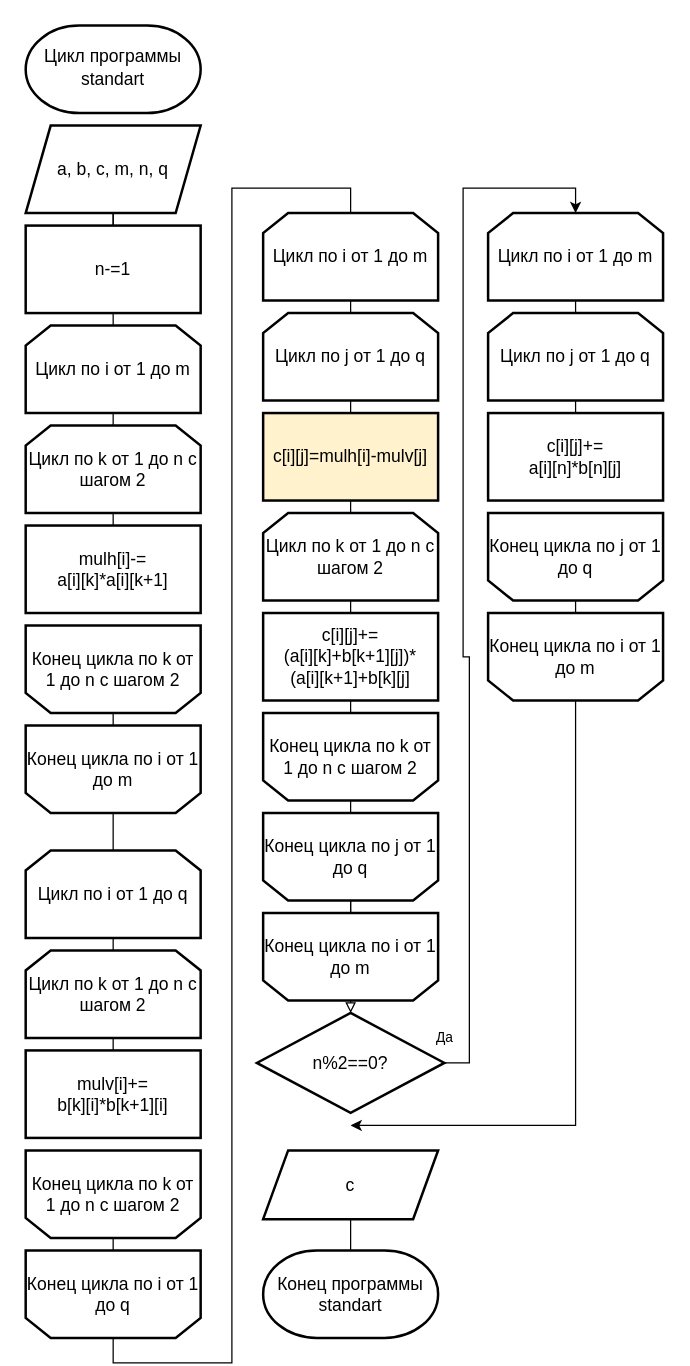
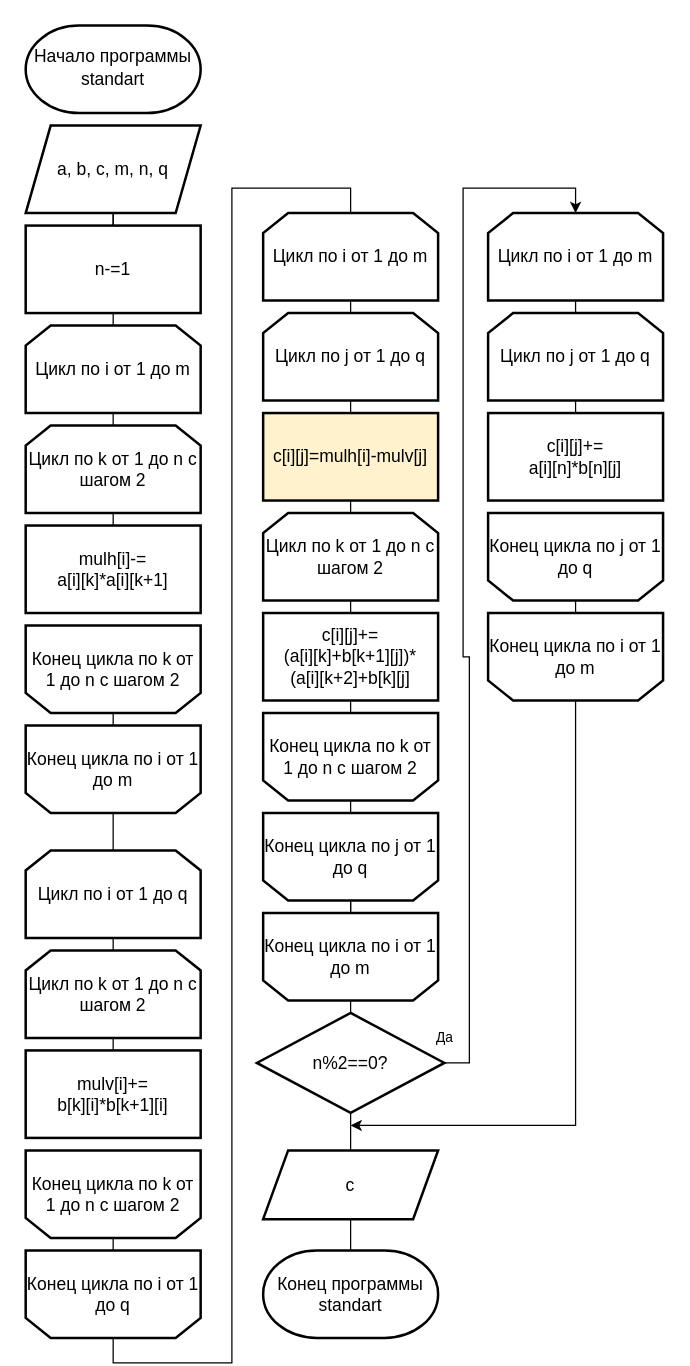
  <mxCell id="0" />
  <mxCell id="1" parent="0" />
  <mxCell id="2" style="edgeStyle=orthogonalEdgeStyle;rounded=0;orthogonalLoop=1;jettySize=auto;html=1;endArrow=none;endFill=0;" edge="1" parent="1" source="4" target="51"><mxGeometry relative="1" as="geometry" /></mxCell>
- <mxCell id="3" value="Цикл программы&lt;br&gt;&lt;span style=&quot;line-height: 21px&quot;&gt;standart&lt;/span&gt;" style="strokeWidth=2;html=1;shape=mxgraph.flowchart.terminator;whiteSpace=wrap;fontSize=14;fontFamily=Helvetica;" vertex="1" parent="1"><mxGeometry x="20" y="20" width="140" height="70" as="geometry" /></mxCell>
+ <mxCell id="3" value="Начало программы&lt;br&gt;&lt;span style=&quot;line-height: 21px&quot;&gt;standart&lt;/span&gt;" style="strokeWidth=2;html=1;shape=mxgraph.flowchart.terminator;whiteSpace=wrap;fontSize=14;fontFamily=Helvetica;" vertex="1" parent="1"><mxGeometry x="20" y="20" width="140" height="70" as="geometry" /></mxCell>
  <mxCell id="4" value="a, b, c, m, n, q" style="shape=parallelogram;perimeter=parallelogramPerimeter;whiteSpace=wrap;html=1;fixedSize=1;strokeWidth=2;fontSize=14;" vertex="1" parent="1"><mxGeometry x="20" y="100" width="140" height="70" as="geometry" /></mxCell>
  <mxCell id="5" value="mulh[i]-=&lt;br&gt;a[i][k]*a[i][k+1]" style="rounded=0;whiteSpace=wrap;html=1;strokeWidth=2;fontSize=14;" vertex="1" parent="1"><mxGeometry x="20" y="420" width="140" height="70" as="geometry" /></mxCell>
  <mxCell id="6" style="edgeStyle=orthogonalEdgeStyle;rounded=0;orthogonalLoop=1;jettySize=auto;html=1;exitX=0.5;exitY=0;exitDx=0;exitDy=0;entryX=0.5;entryY=1;entryDx=0;entryDy=0;endArrow=none;endFill=0;" edge="1" parent="1" target="8"><mxGeometry relative="1" as="geometry"><mxPoint x="90" y="420" as="sourcePoint" /></mxGeometry></mxCell>
  <mxCell id="7" style="edgeStyle=orthogonalEdgeStyle;rounded=0;orthogonalLoop=1;jettySize=auto;html=1;exitX=0.5;exitY=0;exitDx=0;exitDy=0;entryX=0.5;entryY=1;entryDx=0;entryDy=0;endArrow=none;endFill=0;" edge="1" parent="1" source="8" target="10"><mxGeometry relative="1" as="geometry" /></mxCell>
  <mxCell id="8" value="&lt;span style=&quot;font-size: 14px&quot;&gt;Цикл по k от 1 до n с шагом 2&lt;/span&gt;" style="shape=loopLimit;whiteSpace=wrap;html=1;strokeWidth=2;" vertex="1" parent="1"><mxGeometry x="20" y="340" width="140" height="70" as="geometry" /></mxCell>
  <mxCell id="9" style="edgeStyle=orthogonalEdgeStyle;rounded=0;orthogonalLoop=1;jettySize=auto;html=1;exitX=0.5;exitY=0;exitDx=0;exitDy=0;entryX=0.5;entryY=1;entryDx=0;entryDy=0;endArrow=none;endFill=0;" edge="1" parent="1" source="10" target="4"><mxGeometry relative="1" as="geometry" /></mxCell>
  <mxCell id="10" value="&lt;span style=&quot;font-size: 14px&quot;&gt;Цикл по i от 1 до m&lt;/span&gt;" style="shape=loopLimit;whiteSpace=wrap;html=1;strokeWidth=2;" vertex="1" parent="1"><mxGeometry x="20" y="260" width="140" height="70" as="geometry" /></mxCell>
  <mxCell id="11" value="&lt;span style=&quot;font-size: 14px&quot;&gt;Конец цикла&amp;nbsp;&lt;/span&gt;&lt;span style=&quot;font-size: 14px&quot;&gt;по k от 1 до n с шагом 2&lt;/span&gt;" style="shape=loopLimit;whiteSpace=wrap;html=1;strokeWidth=2;direction=west;" vertex="1" parent="1"><mxGeometry x="20" y="500" width="140" height="70" as="geometry" /></mxCell>
  <mxCell id="12" style="edgeStyle=orthogonalEdgeStyle;rounded=0;orthogonalLoop=1;jettySize=auto;html=1;exitX=0.5;exitY=1;exitDx=0;exitDy=0;entryX=0.5;entryY=0;entryDx=0;entryDy=0;endArrow=none;endFill=0;" edge="1" parent="1" source="14" target="11"><mxGeometry relative="1" as="geometry" /></mxCell>
  <mxCell id="13" style="edgeStyle=orthogonalEdgeStyle;rounded=0;orthogonalLoop=1;jettySize=auto;html=1;exitX=0.5;exitY=0;exitDx=0;exitDy=0;entryX=0.5;entryY=0;entryDx=0;entryDy=0;endArrow=none;endFill=0;" edge="1" parent="1" source="14" target="19"><mxGeometry relative="1" as="geometry" /></mxCell>
  <mxCell id="14" value="&lt;span style=&quot;font-size: 14px&quot;&gt;Конец цикла&amp;nbsp;&lt;/span&gt;&lt;span style=&quot;font-size: 14px&quot;&gt;по i от 1 до m&lt;/span&gt;" style="shape=loopLimit;whiteSpace=wrap;html=1;strokeWidth=2;direction=west;" vertex="1" parent="1"><mxGeometry x="20" y="580" width="140" height="70" as="geometry" /></mxCell>
  <mxCell id="15" value="mulv[i]+=&lt;br&gt;b[k][i]*b[k+1][i]" style="rounded=0;whiteSpace=wrap;html=1;strokeWidth=2;fontSize=14;" vertex="1" parent="1"><mxGeometry x="20" y="840" width="140" height="70" as="geometry" /></mxCell>
  <mxCell id="16" style="edgeStyle=orthogonalEdgeStyle;rounded=0;orthogonalLoop=1;jettySize=auto;html=1;exitX=0.5;exitY=0;exitDx=0;exitDy=0;entryX=0.5;entryY=1;entryDx=0;entryDy=0;endArrow=none;endFill=0;" edge="1" parent="1" target="18"><mxGeometry relative="1" as="geometry"><mxPoint x="90" y="840" as="sourcePoint" /></mxGeometry></mxCell>
  <mxCell id="17" style="edgeStyle=orthogonalEdgeStyle;rounded=0;orthogonalLoop=1;jettySize=auto;html=1;exitX=0.5;exitY=0;exitDx=0;exitDy=0;entryX=0.5;entryY=1;entryDx=0;entryDy=0;endArrow=none;endFill=0;" edge="1" parent="1" source="18" target="19"><mxGeometry relative="1" as="geometry" /></mxCell>
  <mxCell id="18" value="&lt;span style=&quot;font-size: 14px&quot;&gt;Цикл&amp;nbsp;&lt;/span&gt;&lt;span style=&quot;font-size: 14px&quot;&gt;по k от 1 до n с шагом 2&lt;/span&gt;" style="shape=loopLimit;whiteSpace=wrap;html=1;strokeWidth=2;" vertex="1" parent="1"><mxGeometry x="20" y="760" width="140" height="70" as="geometry" /></mxCell>
  <mxCell id="19" value="&lt;span style=&quot;font-size: 14px&quot;&gt;Цикл по i от 1 до q&lt;/span&gt;" style="shape=loopLimit;whiteSpace=wrap;html=1;strokeWidth=2;" vertex="1" parent="1"><mxGeometry x="20" y="680" width="140" height="70" as="geometry" /></mxCell>
  <mxCell id="20" value="&lt;span style=&quot;font-size: 14px&quot;&gt;Конец цикла&amp;nbsp;&lt;/span&gt;&lt;span style=&quot;font-size: 14px&quot;&gt;по k от 1 до n с шагом 2&lt;/span&gt;" style="shape=loopLimit;whiteSpace=wrap;html=1;strokeWidth=2;direction=west;" vertex="1" parent="1"><mxGeometry x="20" y="920" width="140" height="70" as="geometry" /></mxCell>
  <mxCell id="21" style="edgeStyle=orthogonalEdgeStyle;rounded=0;orthogonalLoop=1;jettySize=auto;html=1;exitX=0.5;exitY=1;exitDx=0;exitDy=0;entryX=0.5;entryY=0;entryDx=0;entryDy=0;endArrow=none;endFill=0;" edge="1" parent="1" source="23" target="20"><mxGeometry relative="1" as="geometry" /></mxCell>
  <mxCell id="22" style="edgeStyle=orthogonalEdgeStyle;rounded=0;orthogonalLoop=1;jettySize=auto;html=1;exitX=0.5;exitY=0;exitDx=0;exitDy=0;entryX=0.5;entryY=0;entryDx=0;entryDy=0;endArrow=none;endFill=0;" edge="1" parent="1" source="23" target="29"><mxGeometry relative="1" as="geometry" /></mxCell>
  <mxCell id="23" value="&lt;span style=&quot;font-size: 14px&quot;&gt;Конец цикла&amp;nbsp;&lt;/span&gt;&lt;span style=&quot;font-size: 14px&quot;&gt;по i от 1 до q&lt;/span&gt;" style="shape=loopLimit;whiteSpace=wrap;html=1;strokeWidth=2;direction=west;" vertex="1" parent="1"><mxGeometry x="20" y="1000" width="140" height="70" as="geometry" /></mxCell>
- <mxCell id="24" style="edgeStyle=orthogonalEdgeStyle;rounded=0;orthogonalLoop=1;jettySize=auto;html=1;exitX=0.5;exitY=1;exitDx=0;exitDy=0;entryX=0.5;entryY=0;entryDx=0;entryDy=0;endArrow=block;endFill=0;" edge="1" parent="1" source="25" target="38"><mxGeometry relative="1" as="geometry" /></mxCell>
+ <mxCell id="24" style="edgeStyle=orthogonalEdgeStyle;rounded=0;orthogonalLoop=1;jettySize=auto;html=1;exitX=0.5;exitY=1;exitDx=0;exitDy=0;entryX=0.5;entryY=0;entryDx=0;entryDy=0;endArrow=none;endFill=0;" edge="1" parent="1" source="25" target="38"><mxGeometry relative="1" as="geometry" /></mxCell>
  <mxCell id="25" value="c[i][j]=mulh[i]-mulv[j]" style="rounded=0;whiteSpace=wrap;html=1;strokeWidth=2;fontSize=14;fillColor=#fff2cc;" vertex="1" parent="1"><mxGeometry x="210" y="330" width="140" height="70" as="geometry" /></mxCell>
  <mxCell id="26" style="edgeStyle=orthogonalEdgeStyle;rounded=0;orthogonalLoop=1;jettySize=auto;html=1;exitX=0.5;exitY=0;exitDx=0;exitDy=0;entryX=0.5;entryY=1;entryDx=0;entryDy=0;endArrow=none;endFill=0;" edge="1" parent="1" target="28"><mxGeometry relative="1" as="geometry"><mxPoint x="280" y="330" as="sourcePoint" /></mxGeometry></mxCell>
  <mxCell id="27" style="edgeStyle=orthogonalEdgeStyle;rounded=0;orthogonalLoop=1;jettySize=auto;html=1;exitX=0.5;exitY=0;exitDx=0;exitDy=0;entryX=0.5;entryY=1;entryDx=0;entryDy=0;endArrow=none;endFill=0;" edge="1" parent="1" source="28" target="29"><mxGeometry relative="1" as="geometry" /></mxCell>
  <mxCell id="28" value="&lt;span style=&quot;font-size: 14px&quot;&gt;Цикл по j от 1 до q&lt;/span&gt;" style="shape=loopLimit;whiteSpace=wrap;html=1;strokeWidth=2;" vertex="1" parent="1"><mxGeometry x="210" y="250" width="140" height="70" as="geometry" /></mxCell>
  <mxCell id="29" value="&lt;span style=&quot;font-size: 14px&quot;&gt;Цикл по i от 1 до m&lt;/span&gt;" style="shape=loopLimit;whiteSpace=wrap;html=1;strokeWidth=2;" vertex="1" parent="1"><mxGeometry x="210" y="170" width="140" height="70" as="geometry" /></mxCell>
  <mxCell id="30" value="&lt;span style=&quot;font-size: 14px&quot;&gt;Конец цикла&amp;nbsp;&lt;/span&gt;&lt;span style=&quot;font-size: 14px&quot;&gt;по j от 1 до q&lt;/span&gt;" style="shape=loopLimit;whiteSpace=wrap;html=1;strokeWidth=2;direction=west;" vertex="1" parent="1"><mxGeometry x="210" y="650" width="140" height="70" as="geometry" /></mxCell>
  <mxCell id="31" style="edgeStyle=orthogonalEdgeStyle;rounded=0;orthogonalLoop=1;jettySize=auto;html=1;exitX=0.5;exitY=1;exitDx=0;exitDy=0;entryX=0.5;entryY=0;entryDx=0;entryDy=0;endArrow=none;endFill=0;" edge="1" parent="1" source="32" target="30"><mxGeometry relative="1" as="geometry" /></mxCell>
  <mxCell id="32" value="&lt;span style=&quot;font-size: 14px&quot;&gt;Конец цикла&amp;nbsp;&lt;/span&gt;&lt;span style=&quot;font-size: 14px&quot;&gt;по i от 1 до m&lt;/span&gt;" style="shape=loopLimit;whiteSpace=wrap;html=1;strokeWidth=2;direction=west;" vertex="1" parent="1"><mxGeometry x="210" y="730" width="140" height="70" as="geometry" /></mxCell>
- <mxCell id="33" value="c[i][j]+=&lt;br&gt;(a[i][k]+b[k+1][j])*&lt;br&gt;(a[i][k+1]+b[k][j]" style="rounded=0;whiteSpace=wrap;html=1;strokeWidth=2;fontSize=14;" vertex="1" parent="1"><mxGeometry x="210" y="490" width="140" height="70" as="geometry" /></mxCell>
+ <mxCell id="33" value="c[i][j]+=&lt;br&gt;(a[i][k]+b[k+1][j])*&lt;br&gt;(a[i][k+2]+b[k][j]" style="rounded=0;whiteSpace=wrap;html=1;strokeWidth=2;fontSize=14;" vertex="1" parent="1"><mxGeometry x="210" y="490" width="140" height="70" as="geometry" /></mxCell>
  <mxCell id="34" value="&lt;span style=&quot;font-size: 14px&quot;&gt;Цикл&amp;nbsp;&lt;/span&gt;&lt;span style=&quot;font-size: 14px&quot;&gt;по k от 1 до n с шагом 2&lt;/span&gt;" style="shape=loopLimit;whiteSpace=wrap;html=1;strokeWidth=2;" vertex="1" parent="1"><mxGeometry x="210" y="410" width="140" height="70" as="geometry" /></mxCell>
  <mxCell id="35" value="&lt;span style=&quot;font-size: 14px&quot;&gt;Конец цикла&amp;nbsp;&lt;/span&gt;&lt;span style=&quot;font-size: 14px&quot;&gt;по k от 1 до n с шагом 2&lt;/span&gt;" style="shape=loopLimit;whiteSpace=wrap;html=1;strokeWidth=2;direction=west;" vertex="1" parent="1"><mxGeometry x="210" y="570" width="140" height="70" as="geometry" /></mxCell>
+ <mxCell id="36" style="edgeStyle=orthogonalEdgeStyle;rounded=0;orthogonalLoop=1;jettySize=auto;html=1;entryX=0.5;entryY=0;entryDx=0;entryDy=0;endArrow=none;endFill=0;" edge="1" parent="1" source="38" target="50"><mxGeometry relative="1" as="geometry" /></mxCell>
  <mxCell id="37" value="Да" style="edgeStyle=orthogonalEdgeStyle;rounded=0;orthogonalLoop=1;jettySize=auto;html=1;exitX=1;exitY=0.5;exitDx=0;exitDy=0;entryX=0.5;entryY=0;entryDx=0;entryDy=0;endArrow=classic;endFill=1;" edge="1" parent="1" source="38" target="43"><mxGeometry x="-0.904" y="20" relative="1" as="geometry"><mxPoint as="offset" /></mxGeometry></mxCell>
  <mxCell id="38" value="&lt;span style=&quot;font-size: 14px&quot;&gt;n%2==0?&lt;/span&gt;" style="rhombus;whiteSpace=wrap;html=1;strokeWidth=2;fontSize=14;" vertex="1" parent="1"><mxGeometry x="205" y="810" width="150" height="80" as="geometry" /></mxCell>
  <mxCell id="39" value="c[i][j]+=&lt;br&gt;a[i][n]*b[n][j]" style="rounded=0;whiteSpace=wrap;html=1;strokeWidth=2;fontSize=14;" vertex="1" parent="1"><mxGeometry x="390" y="330" width="140" height="70" as="geometry" /></mxCell>
  <mxCell id="40" style="edgeStyle=orthogonalEdgeStyle;rounded=0;orthogonalLoop=1;jettySize=auto;html=1;exitX=0.5;exitY=0;exitDx=0;exitDy=0;entryX=0.5;entryY=1;entryDx=0;entryDy=0;endArrow=none;endFill=0;" edge="1" parent="1" target="42"><mxGeometry relative="1" as="geometry"><mxPoint x="460" y="330" as="sourcePoint" /></mxGeometry></mxCell>
  <mxCell id="41" style="edgeStyle=orthogonalEdgeStyle;rounded=0;orthogonalLoop=1;jettySize=auto;html=1;exitX=0.5;exitY=0;exitDx=0;exitDy=0;entryX=0.5;entryY=1;entryDx=0;entryDy=0;endArrow=none;endFill=0;" edge="1" parent="1" source="42" target="43"><mxGeometry relative="1" as="geometry" /></mxCell>
  <mxCell id="42" value="&lt;span style=&quot;font-size: 14px&quot;&gt;Цикл по j от 1 до q&lt;/span&gt;" style="shape=loopLimit;whiteSpace=wrap;html=1;strokeWidth=2;" vertex="1" parent="1"><mxGeometry x="390" y="250" width="140" height="70" as="geometry" /></mxCell>
  <mxCell id="43" value="&lt;span style=&quot;font-size: 14px&quot;&gt;Цикл по i от 1 до m&lt;/span&gt;" style="shape=loopLimit;whiteSpace=wrap;html=1;strokeWidth=2;" vertex="1" parent="1"><mxGeometry x="390" y="170" width="140" height="70" as="geometry" /></mxCell>
  <mxCell id="44" value="&lt;span style=&quot;font-size: 14px&quot;&gt;Конец цикла&amp;nbsp;&lt;/span&gt;&lt;span style=&quot;font-size: 14px&quot;&gt;по j от 1 до q&lt;/span&gt;" style="shape=loopLimit;whiteSpace=wrap;html=1;strokeWidth=2;direction=west;" vertex="1" parent="1"><mxGeometry x="390" y="410" width="140" height="70" as="geometry" /></mxCell>
  <mxCell id="45" style="edgeStyle=orthogonalEdgeStyle;rounded=0;orthogonalLoop=1;jettySize=auto;html=1;exitX=0.5;exitY=1;exitDx=0;exitDy=0;entryX=0.5;entryY=0;entryDx=0;entryDy=0;endArrow=none;endFill=0;" edge="1" parent="1" source="47" target="44"><mxGeometry relative="1" as="geometry" /></mxCell>
  <mxCell id="46" style="edgeStyle=orthogonalEdgeStyle;rounded=0;orthogonalLoop=1;jettySize=auto;html=1;endArrow=classic;endFill=1;" edge="1" parent="1" source="47"><mxGeometry relative="1" as="geometry"><mxPoint x="280" y="900" as="targetPoint" /><Array as="points"><mxPoint x="460" y="900" /><mxPoint x="280" y="900" /></Array></mxGeometry></mxCell>
  <mxCell id="47" value="&lt;span style=&quot;font-size: 14px&quot;&gt;Конец цикла&amp;nbsp;&lt;/span&gt;&lt;span style=&quot;font-size: 14px&quot;&gt;по i от 1 до m&lt;/span&gt;" style="shape=loopLimit;whiteSpace=wrap;html=1;strokeWidth=2;direction=west;" vertex="1" parent="1"><mxGeometry x="390" y="490" width="140" height="70" as="geometry" /></mxCell>
  <mxCell id="48" value="Конец программы standart" style="strokeWidth=2;html=1;shape=mxgraph.flowchart.terminator;whiteSpace=wrap;fontSize=14;" vertex="1" parent="1"><mxGeometry x="210" y="1000" width="140" height="70" as="geometry" /></mxCell>
  <mxCell id="49" style="edgeStyle=orthogonalEdgeStyle;rounded=0;orthogonalLoop=1;jettySize=auto;html=1;exitX=0.5;exitY=1;exitDx=0;exitDy=0;entryX=0.5;entryY=0;entryDx=0;entryDy=0;entryPerimeter=0;endArrow=none;endFill=0;fontSize=14;" edge="1" parent="1" source="50" target="48"><mxGeometry relative="1" as="geometry" /></mxCell>
  <mxCell id="50" value="c" style="shape=parallelogram;perimeter=parallelogramPerimeter;whiteSpace=wrap;html=1;fixedSize=1;strokeWidth=2;fontSize=14;" vertex="1" parent="1"><mxGeometry x="210" y="920" width="140" height="55" as="geometry" /></mxCell>
  <mxCell id="51" value="n-=1" style="rounded=0;whiteSpace=wrap;html=1;strokeWidth=2;fontSize=14;" vertex="1" parent="1"><mxGeometry x="20" y="180" width="140" height="70" as="geometry" /></mxCell>
